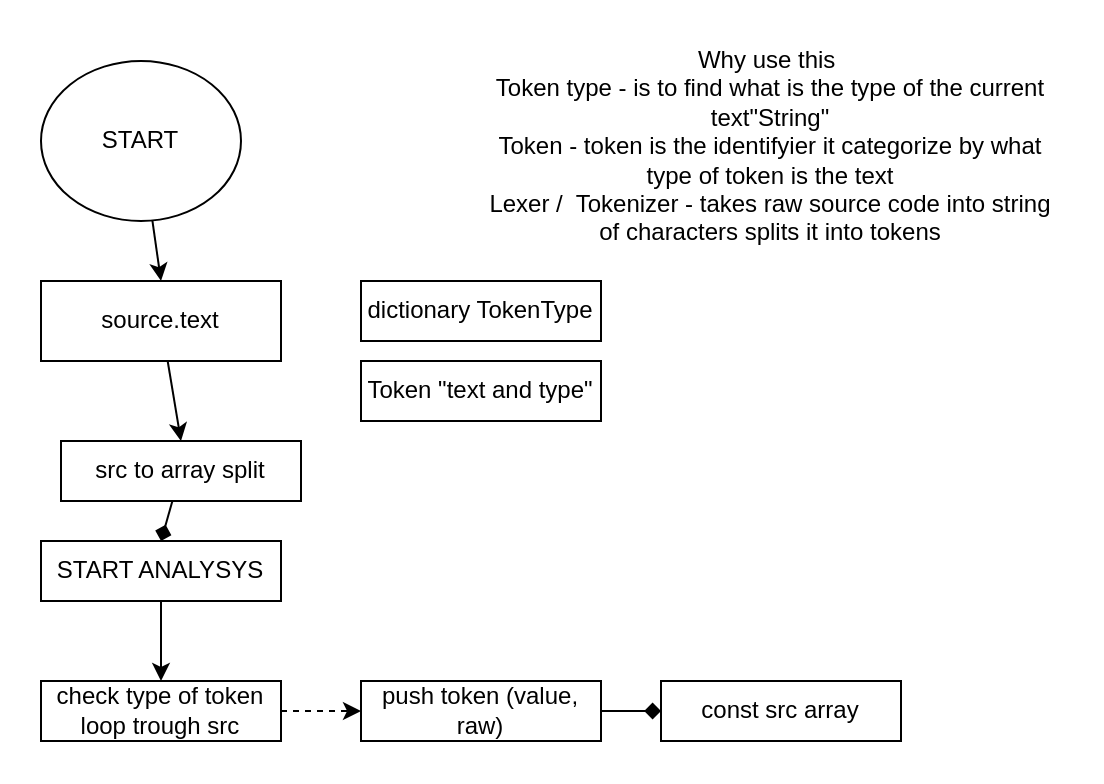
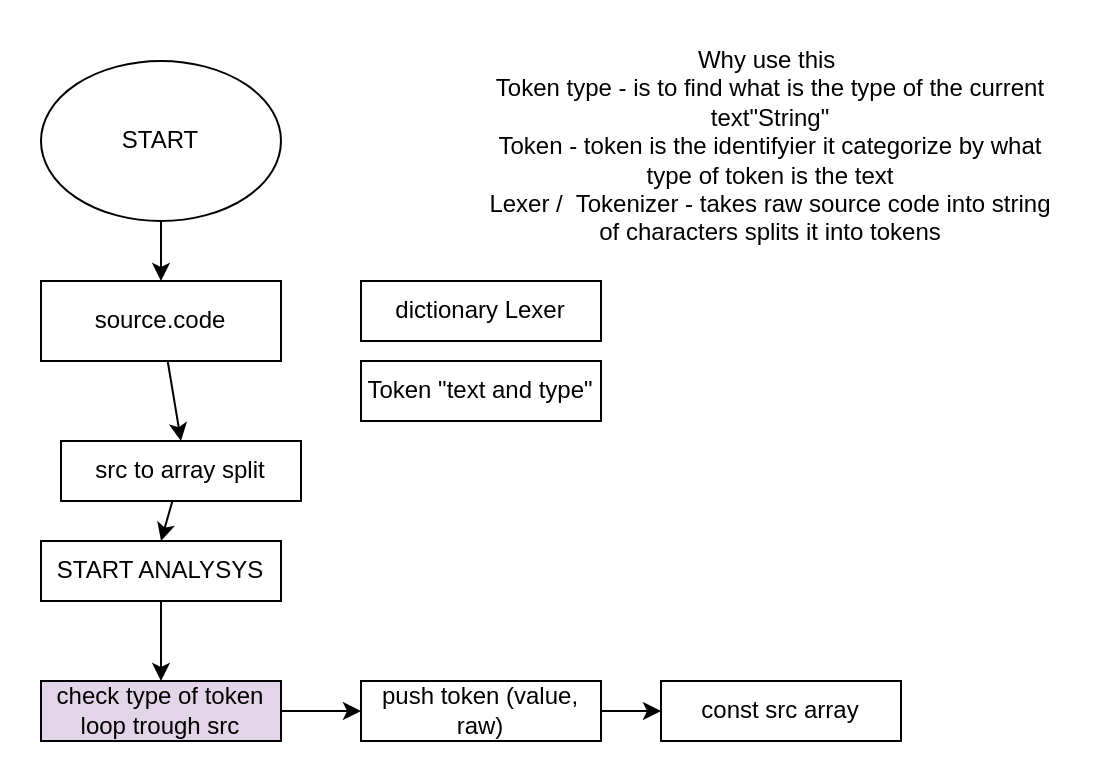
  <mxCell id="0" />
  <mxCell id="1" parent="0" />
  <mxCell id="2" style="edgeStyle=none;html=1;entryX=0.5;entryY=0;entryDx=0;entryDy=0;" parent="1" source="3" edge="1"><mxGeometry relative="1" as="geometry"><mxPoint x="80" y="340" as="targetPoint" /></mxGeometry></mxCell>
  <mxCell id="3" value="START ANALYSYS" style="rounded=0;whiteSpace=wrap;html=1;" parent="1" vertex="1"><mxGeometry x="20" y="270" width="120" height="30" as="geometry" /></mxCell>
  <mxCell id="4" style="edgeStyle=none;html=1;entryX=0.5;entryY=0;entryDx=0;entryDy=0;" parent="1" source="5" target="11" edge="1"><mxGeometry relative="1" as="geometry" /></mxCell>
- <mxCell id="5" value="START" style="ellipse;whiteSpace=wrap;html=1;" parent="1" vertex="1"><mxGeometry x="20" y="30" width="100" height="80" as="geometry" /></mxCell>
+ <mxCell id="5" value="START" style="ellipse;whiteSpace=wrap;html=1;" parent="1" vertex="1"><mxGeometry x="20" y="30" width="120" height="80" as="geometry" /></mxCell>
  <mxCell id="6" value="const src array" style="rounded=0;whiteSpace=wrap;html=1;" parent="1" vertex="1"><mxGeometry x="330" y="340" width="120" height="30" as="geometry" /></mxCell>
- <mxCell id="7" style="edgeStyle=none;html=1;entryX=0;entryY=0.5;entryDx=0;entryDy=0;endArrow=diamond;" parent="1" source="8" target="6" edge="1"><mxGeometry relative="1" as="geometry" /></mxCell>
+ <mxCell id="7" style="edgeStyle=none;html=1;entryX=0;entryY=0.5;entryDx=0;entryDy=0;" parent="1" source="8" target="6" edge="1"><mxGeometry relative="1" as="geometry" /></mxCell>
  <mxCell id="8" value="push token (value, raw)" style="rounded=0;whiteSpace=wrap;html=1;" parent="1" vertex="1"><mxGeometry x="180" y="340" width="120" height="30" as="geometry" /></mxCell>
  <mxCell id="9" value="Why use this&amp;nbsp;&lt;div&gt;Token type - is to find what is the type of the current text&quot;String&quot;&lt;/div&gt;&lt;div&gt;Token - token is the identifyier it categorize by what type of token is the text&lt;/div&gt;&lt;div&gt;Lexer /&amp;nbsp; Tokenizer - takes raw source code into string of characters splits it into tokens&lt;/div&gt;&lt;div&gt;&lt;br&gt;&lt;/div&gt;" style="text;html=1;align=center;verticalAlign=middle;whiteSpace=wrap;rounded=0;" parent="1" vertex="1"><mxGeometry x="240" y="20" width="290" height="120" as="geometry" /></mxCell>
  <mxCell id="10" style="edgeStyle=none;html=1;entryX=0.5;entryY=0;entryDx=0;entryDy=0;" parent="1" source="11" target="13" edge="1"><mxGeometry relative="1" as="geometry" /></mxCell>
- <mxCell id="11" value="source.text" style="rounded=0;whiteSpace=wrap;html=1;" parent="1" vertex="1"><mxGeometry x="20" y="140" width="120" height="40" as="geometry" /></mxCell>
- <mxCell id="12" style="edgeStyle=none;html=1;entryX=0.5;entryY=0;entryDx=0;entryDy=0;endArrow=diamond;" parent="1" source="13" target="3" edge="1"><mxGeometry relative="1" as="geometry" /></mxCell>
+ <mxCell id="11" value="source.code" style="rounded=0;whiteSpace=wrap;html=1;" parent="1" vertex="1"><mxGeometry x="20" y="140" width="120" height="40" as="geometry" /></mxCell>
+ <mxCell id="12" style="edgeStyle=none;html=1;entryX=0.5;entryY=0;entryDx=0;entryDy=0;" parent="1" source="13" target="3" edge="1"><mxGeometry relative="1" as="geometry" /></mxCell>
  <mxCell id="13" value="src to array split" style="rounded=0;whiteSpace=wrap;html=1;" parent="1" vertex="1"><mxGeometry x="30" y="220" width="120" height="30" as="geometry" /></mxCell>
- <mxCell id="14" style="edgeStyle=none;html=1;entryX=0;entryY=0.5;entryDx=0;entryDy=0;dashed=1;" parent="1" source="15" target="8" edge="1"><mxGeometry relative="1" as="geometry" /></mxCell>
- <mxCell id="15" value="check type of token&lt;div&gt;loop trough src&lt;/div&gt;" style="rounded=0;whiteSpace=wrap;html=1;" parent="1" vertex="1"><mxGeometry x="20" y="340" width="120" height="30" as="geometry" /></mxCell>
- <mxCell id="16" value="dictionary TokenType" style="rounded=0;whiteSpace=wrap;html=1;" parent="1" vertex="1"><mxGeometry x="180" y="140" width="120" height="30" as="geometry" /></mxCell>
+ <mxCell id="14" style="edgeStyle=none;html=1;entryX=0;entryY=0.5;entryDx=0;entryDy=0;" parent="1" source="15" target="8" edge="1"><mxGeometry relative="1" as="geometry" /></mxCell>
+ <mxCell id="15" value="check type of token&lt;div&gt;loop trough src&lt;/div&gt;" style="rounded=0;whiteSpace=wrap;html=1;fillColor=#e1d5e7;" parent="1" vertex="1"><mxGeometry x="20" y="340" width="120" height="30" as="geometry" /></mxCell>
+ <mxCell id="16" value="dictionary Lexer" style="rounded=0;whiteSpace=wrap;html=1;" parent="1" vertex="1"><mxGeometry x="180" y="140" width="120" height="30" as="geometry" /></mxCell>
  <mxCell id="17" value="Token &quot;text and type&quot;" style="rounded=0;whiteSpace=wrap;html=1;" parent="1" vertex="1"><mxGeometry x="180" y="180" width="120" height="30" as="geometry" /></mxCell>
